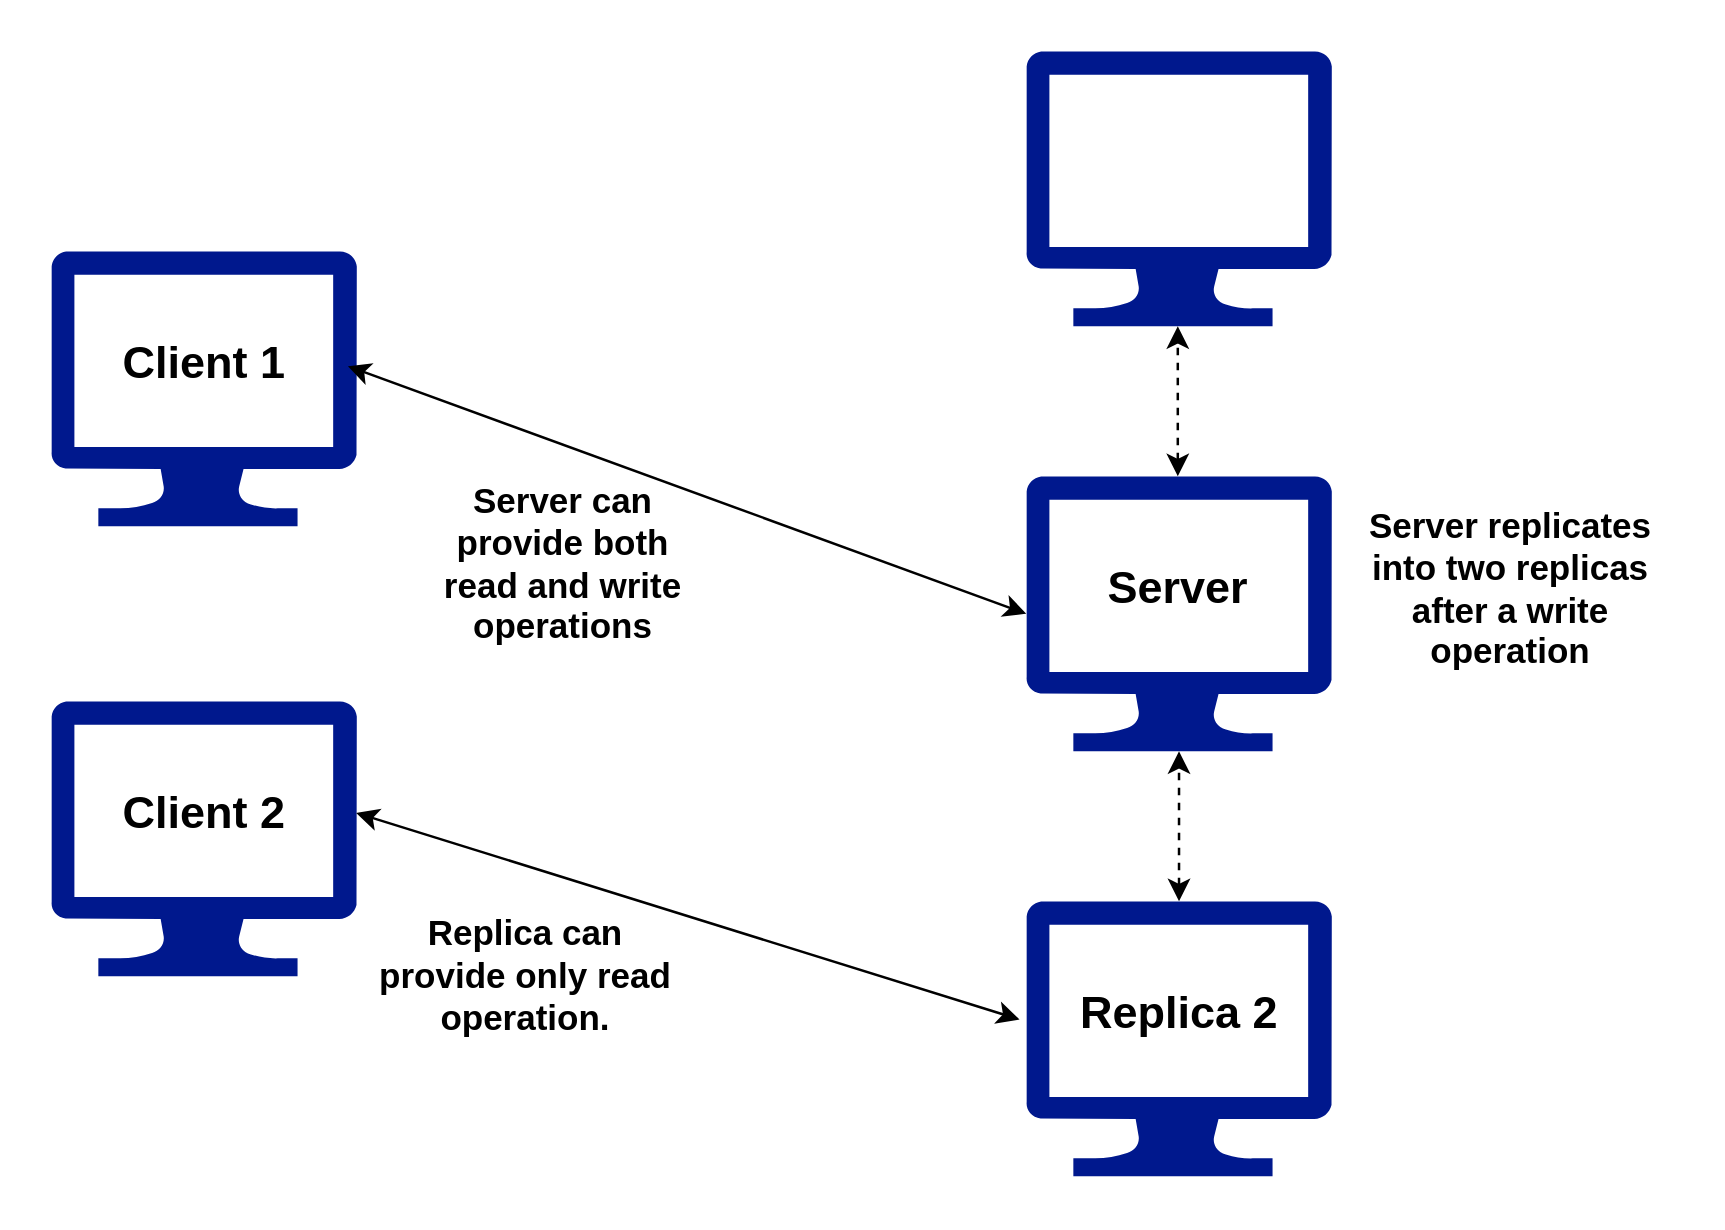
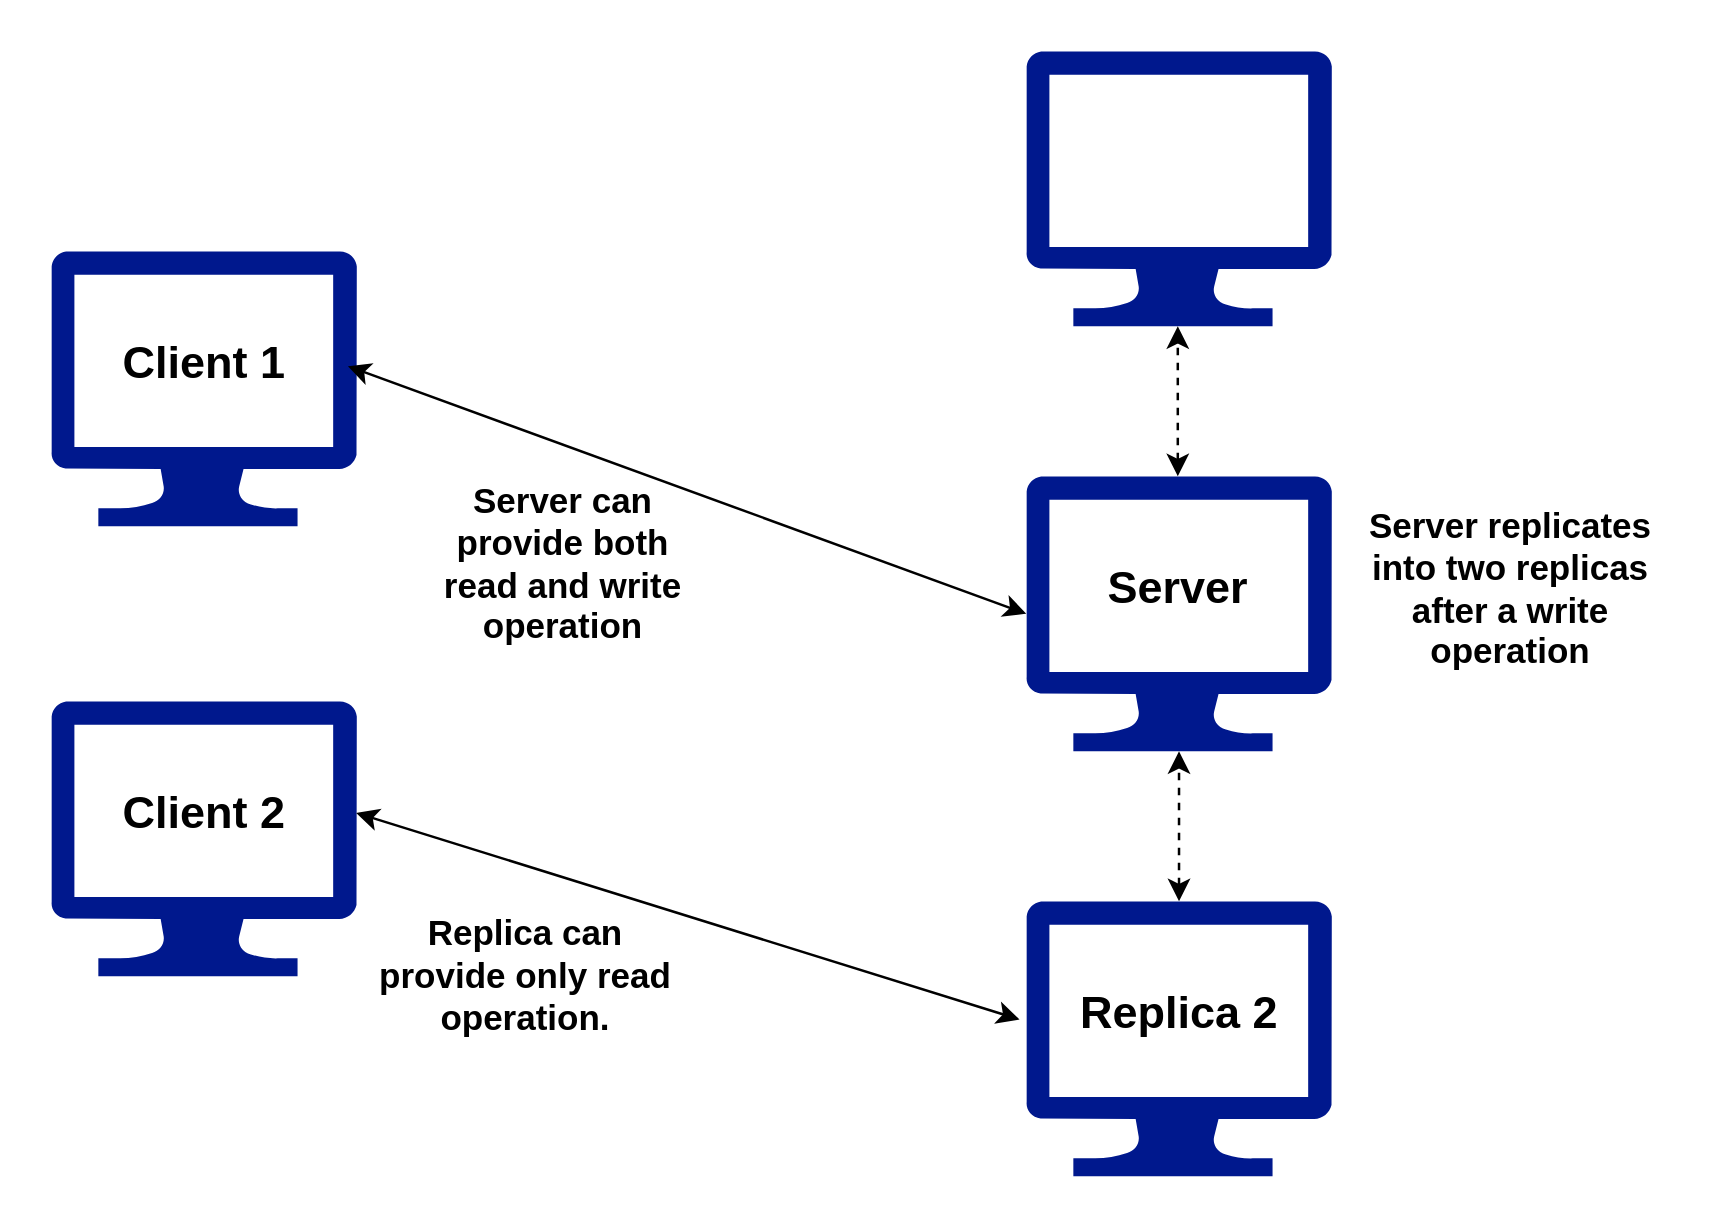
  <mxCell id="0" />
  <mxCell id="1" parent="0" />
  <mxCell id="2" value="" style="sketch=0;aspect=fixed;pointerEvents=1;shadow=0;dashed=0;html=1;strokeColor=none;labelPosition=center;verticalLabelPosition=bottom;verticalAlign=top;align=center;fillColor=#00188D;shape=mxgraph.azure.computer" vertex="1" parent="1"><mxGeometry x="20" y="280" width="122.22" height="110" as="geometry" /></mxCell>
  <mxCell id="3" value="" style="sketch=0;aspect=fixed;pointerEvents=1;shadow=0;dashed=0;html=1;strokeColor=none;labelPosition=center;verticalLabelPosition=bottom;verticalAlign=top;align=center;fillColor=#00188D;shape=mxgraph.azure.computer" vertex="1" parent="1"><mxGeometry x="410" y="190" width="122.22" height="110" as="geometry" /></mxCell>
  <mxCell id="4" value="&lt;font style=&quot;font-size: 18px;&quot;&gt;&lt;b&gt;Client 2&lt;/b&gt;&lt;/font&gt;" style="text;html=1;strokeColor=none;fillColor=none;align=center;verticalAlign=middle;whiteSpace=wrap;rounded=0;" vertex="1" parent="1"><mxGeometry x="45.56" y="310" width="71.11" height="30" as="geometry" /></mxCell>
  <mxCell id="5" value="&lt;font style=&quot;font-size: 18px;&quot;&gt;&lt;b&gt;Server&lt;/b&gt;&lt;/font&gt;" style="text;html=1;strokeColor=none;fillColor=none;align=center;verticalAlign=middle;whiteSpace=wrap;rounded=0;" vertex="1" parent="1"><mxGeometry x="441.11" y="220" width="60" height="30" as="geometry" /></mxCell>
  <mxCell id="6" value="" style="sketch=0;aspect=fixed;pointerEvents=1;shadow=0;dashed=0;html=1;strokeColor=none;labelPosition=center;verticalLabelPosition=bottom;verticalAlign=top;align=center;fillColor=#00188D;shape=mxgraph.azure.computer" vertex="1" parent="1"><mxGeometry x="410" y="20" width="122.22" height="110" as="geometry" /></mxCell>
  <mxCell id="7" value="" style="sketch=0;aspect=fixed;pointerEvents=1;shadow=0;dashed=0;html=1;strokeColor=none;labelPosition=center;verticalLabelPosition=bottom;verticalAlign=top;align=center;fillColor=#00188D;shape=mxgraph.azure.computer" vertex="1" parent="1"><mxGeometry x="410" y="360" width="122.22" height="110" as="geometry" /></mxCell>
  <mxCell id="8" value="&lt;font style=&quot;font-size: 18px;&quot;&gt;&lt;b&gt;Replica 2&lt;/b&gt;&lt;/font&gt;" style="text;html=1;strokeColor=none;fillColor=none;align=center;verticalAlign=middle;whiteSpace=wrap;rounded=0;" vertex="1" parent="1"><mxGeometry x="425.55" y="390" width="91.11" height="30" as="geometry" /></mxCell>
  <mxCell id="9" value="" style="sketch=0;aspect=fixed;pointerEvents=1;shadow=0;dashed=0;html=1;strokeColor=none;labelPosition=center;verticalLabelPosition=bottom;verticalAlign=top;align=center;fillColor=#00188D;shape=mxgraph.azure.computer" vertex="1" parent="1"><mxGeometry x="20" y="100" width="122.22" height="110" as="geometry" /></mxCell>
  <mxCell id="10" value="&lt;font style=&quot;font-size: 18px;&quot;&gt;&lt;b&gt;Client 1&lt;/b&gt;&lt;/font&gt;" style="text;html=1;strokeColor=none;fillColor=none;align=center;verticalAlign=middle;whiteSpace=wrap;rounded=0;" vertex="1" parent="1"><mxGeometry x="45.56" y="130" width="71.11" height="30" as="geometry" /></mxCell>
  <mxCell id="11" value="" style="endArrow=classic;startArrow=classic;html=1;rounded=0;exitX=0.971;exitY=0.418;exitDx=0;exitDy=0;exitPerimeter=0;entryX=0;entryY=0.5;entryDx=0;entryDy=0;entryPerimeter=0;" edge="1" parent="1" source="9" target="3"><mxGeometry width="50" height="50" relative="1" as="geometry"><mxPoint x="260" y="320" as="sourcePoint" /><mxPoint x="310" y="270" as="targetPoint" /></mxGeometry></mxCell>
  <mxCell id="12" value="" style="endArrow=classic;startArrow=classic;html=1;rounded=0;exitX=0.998;exitY=0.406;exitDx=0;exitDy=0;exitPerimeter=0;entryX=-0.022;entryY=0.43;entryDx=0;entryDy=0;entryPerimeter=0;" edge="1" parent="1" source="2" target="7"><mxGeometry width="50" height="50" relative="1" as="geometry"><mxPoint x="260" y="320" as="sourcePoint" /><mxPoint x="310" y="270" as="targetPoint" /></mxGeometry></mxCell>
  <mxCell id="13" value="&lt;font style=&quot;font-size: 14px;&quot;&gt;&lt;b&gt;Replica can provide only read operation.&lt;/b&gt;&lt;/font&gt;" style="text;html=1;strokeColor=none;fillColor=none;align=center;verticalAlign=middle;whiteSpace=wrap;rounded=0;" vertex="1" parent="1"><mxGeometry x="150" y="365" width="120" height="50" as="geometry" /></mxCell>
- <mxCell id="14" value="&lt;b&gt;&lt;font style=&quot;font-size: 14px;&quot;&gt;Server can provide both read and write operations&lt;/font&gt;&lt;/b&gt;" style="text;html=1;strokeColor=none;fillColor=none;align=center;verticalAlign=middle;whiteSpace=wrap;rounded=0;" vertex="1" parent="1"><mxGeometry x="170" y="190" width="110" height="70" as="geometry" /></mxCell>
+ <mxCell id="14" value="&lt;b&gt;&lt;font style=&quot;font-size: 14px;&quot;&gt;Server can provide both read and write operation&lt;/font&gt;&lt;/b&gt;" style="text;html=1;strokeColor=none;fillColor=none;align=center;verticalAlign=middle;whiteSpace=wrap;rounded=0;" vertex="1" parent="1"><mxGeometry x="170" y="190" width="110" height="70" as="geometry" /></mxCell>
  <mxCell id="15" value="" style="endArrow=classic;startArrow=classic;html=1;rounded=0;dashed=1;entryX=0.5;entryY=1;entryDx=0;entryDy=0;entryPerimeter=0;exitX=0.5;exitY=0;exitDx=0;exitDy=0;exitPerimeter=0;" edge="1" parent="1" source="7" target="3"><mxGeometry width="50" height="50" relative="1" as="geometry"><mxPoint x="260" y="310" as="sourcePoint" /><mxPoint x="310" y="260" as="targetPoint" /></mxGeometry></mxCell>
  <mxCell id="16" value="" style="endArrow=classic;startArrow=classic;html=1;rounded=0;dashed=1;entryX=0.5;entryY=1;entryDx=0;entryDy=0;entryPerimeter=0;exitX=0.5;exitY=0;exitDx=0;exitDy=0;exitPerimeter=0;" edge="1" parent="1"><mxGeometry width="50" height="50" relative="1" as="geometry"><mxPoint x="470.62" y="190" as="sourcePoint" /><mxPoint x="470.62" y="130" as="targetPoint" /></mxGeometry></mxCell>
  <mxCell id="17" value="&lt;b&gt;&lt;font style=&quot;font-size: 14px;&quot;&gt;Server replicates into two replicas after a write operation&lt;/font&gt;&lt;/b&gt;" style="text;html=1;strokeColor=none;fillColor=none;align=center;verticalAlign=middle;whiteSpace=wrap;rounded=0;" vertex="1" parent="1"><mxGeometry x="540" y="200" width="127.78" height="70" as="geometry" /></mxCell>
